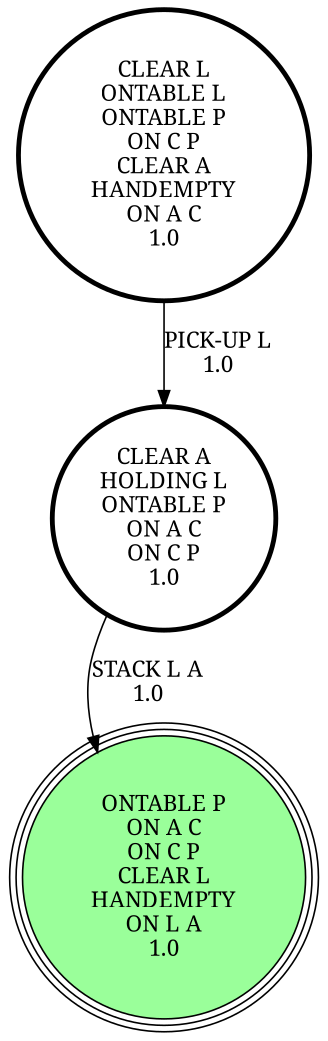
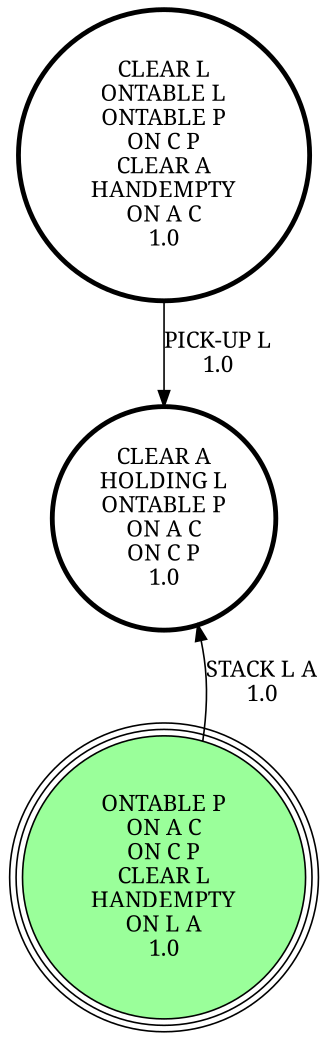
  digraph {
    fontname="Noto Serif"
    node [penwidth=3 shape=circle fontname="Noto Serif"]
    edge [fontname="Noto Serif"]
    "CLEAR L\nONTABLE L\nONTABLE P\nON C P\nCLEAR A\nHANDEMPTY\nON A C\n1.0\n"
    "CLEAR A\nHOLDING L\nONTABLE P\nON A C\nON C P\n1.0\n"
    "ONTABLE P\nON A C\nON C P\nCLEAR L\nHANDEMPTY\nON L A\n1.0\n" [fillcolor=palegreen1 peripheries=3 style=filled penwidth=""]
    "CLEAR L\nONTABLE L\nONTABLE P\nON C P\nCLEAR A\nHANDEMPTY\nON A C\n1.0\n" -> "CLEAR A\nHOLDING L\nONTABLE P\nON A C\nON C P\n1.0\n" [label="PICK-UP L\n1.0\n"]
-   "CLEAR A\nHOLDING L\nONTABLE P\nON A C\nON C P\n1.0\n" -> "ONTABLE P\nON A C\nON C P\nCLEAR L\nHANDEMPTY\nON L A\n1.0\n" [label="STACK L A\n1.0\n"]
+   "ONTABLE P\nON A C\nON C P\nCLEAR L\nHANDEMPTY\nON L A\n1.0\n" -> "CLEAR A\nHOLDING L\nONTABLE P\nON A C\nON C P\n1.0\n" [label="STACK L A\n1.0\n"]
  }
